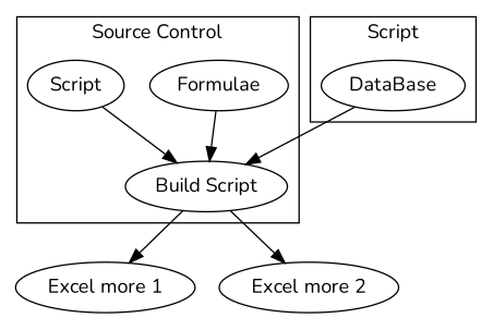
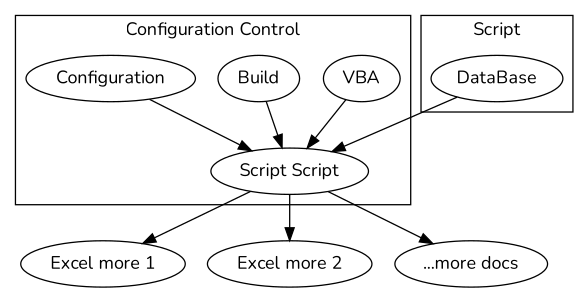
  digraph {
    fontname=Nunito
    node [fontname=Nunito]
    edge [fontname=Nunito]
-   "Build Script"
-   Formulae
-   Configuration [label=Script]
+   VBA
+   "Build Script" [label="Script Script"]
+   Formulae [label=Build]
+   Configuration
    DataBase
    n6 [label="Excel more 1"]
    n7 [label="Excel more 2"]
+   "...more docs"
    subgraph cluster_1 {
-     label="Source Control"
+     label="Configuration Control"
+     VBA
      "Build Script"
      Formulae
      Configuration
    }
    subgraph cluster_2 {
      label=Script
      DataBase
    }
+   VBA -> "Build Script"
    "Build Script" -> n6
    "Build Script" -> n7
+   "Build Script" -> "...more docs"
    Formulae -> "Build Script"
    Configuration -> "Build Script"
    DataBase -> "Build Script"
  }
